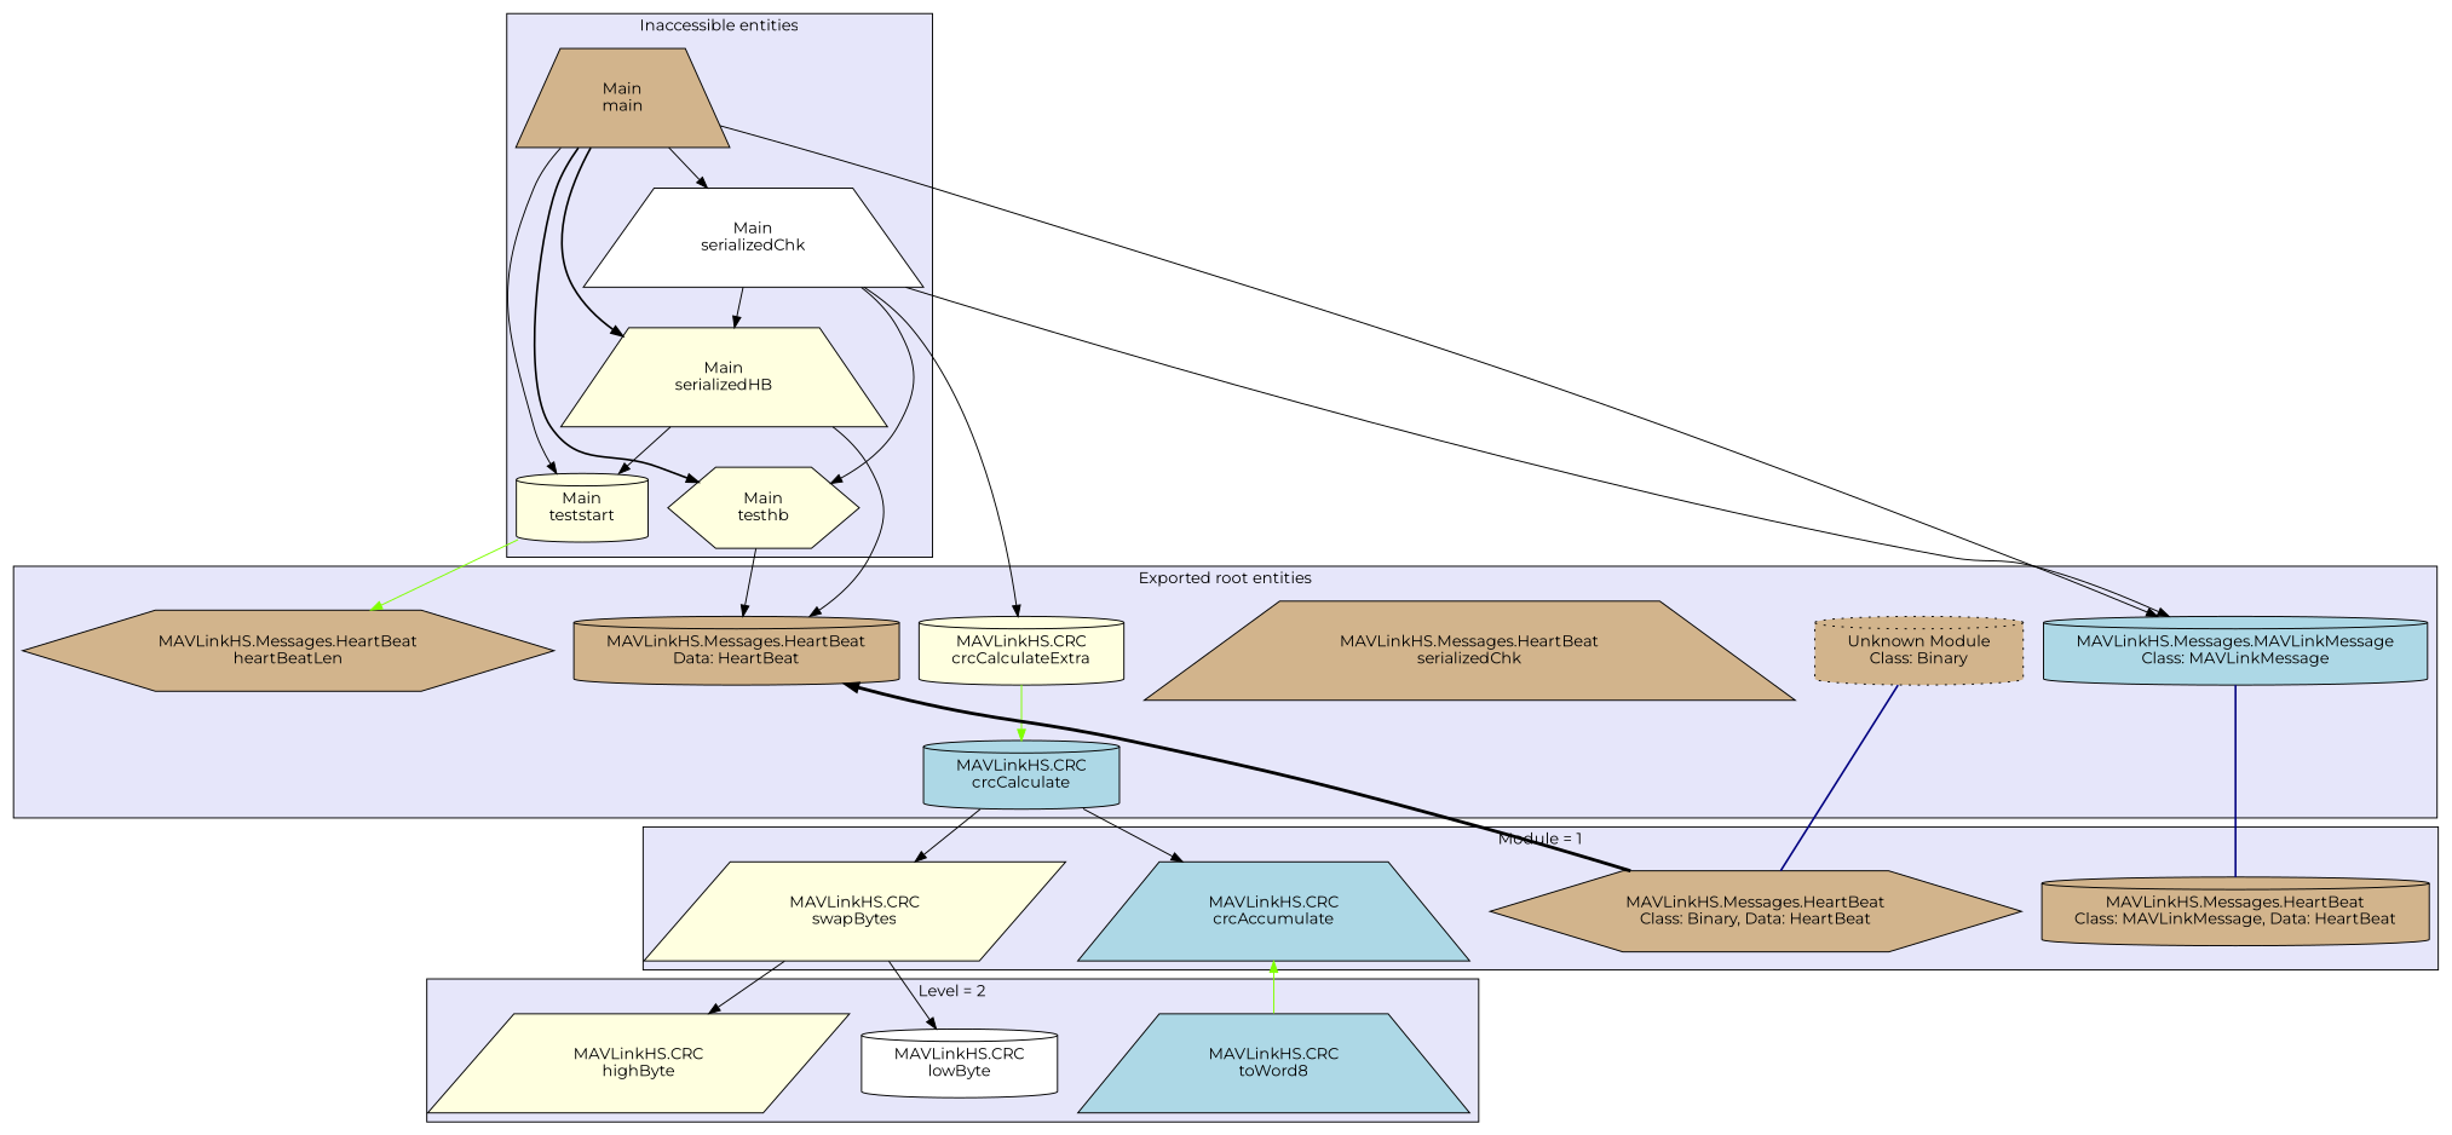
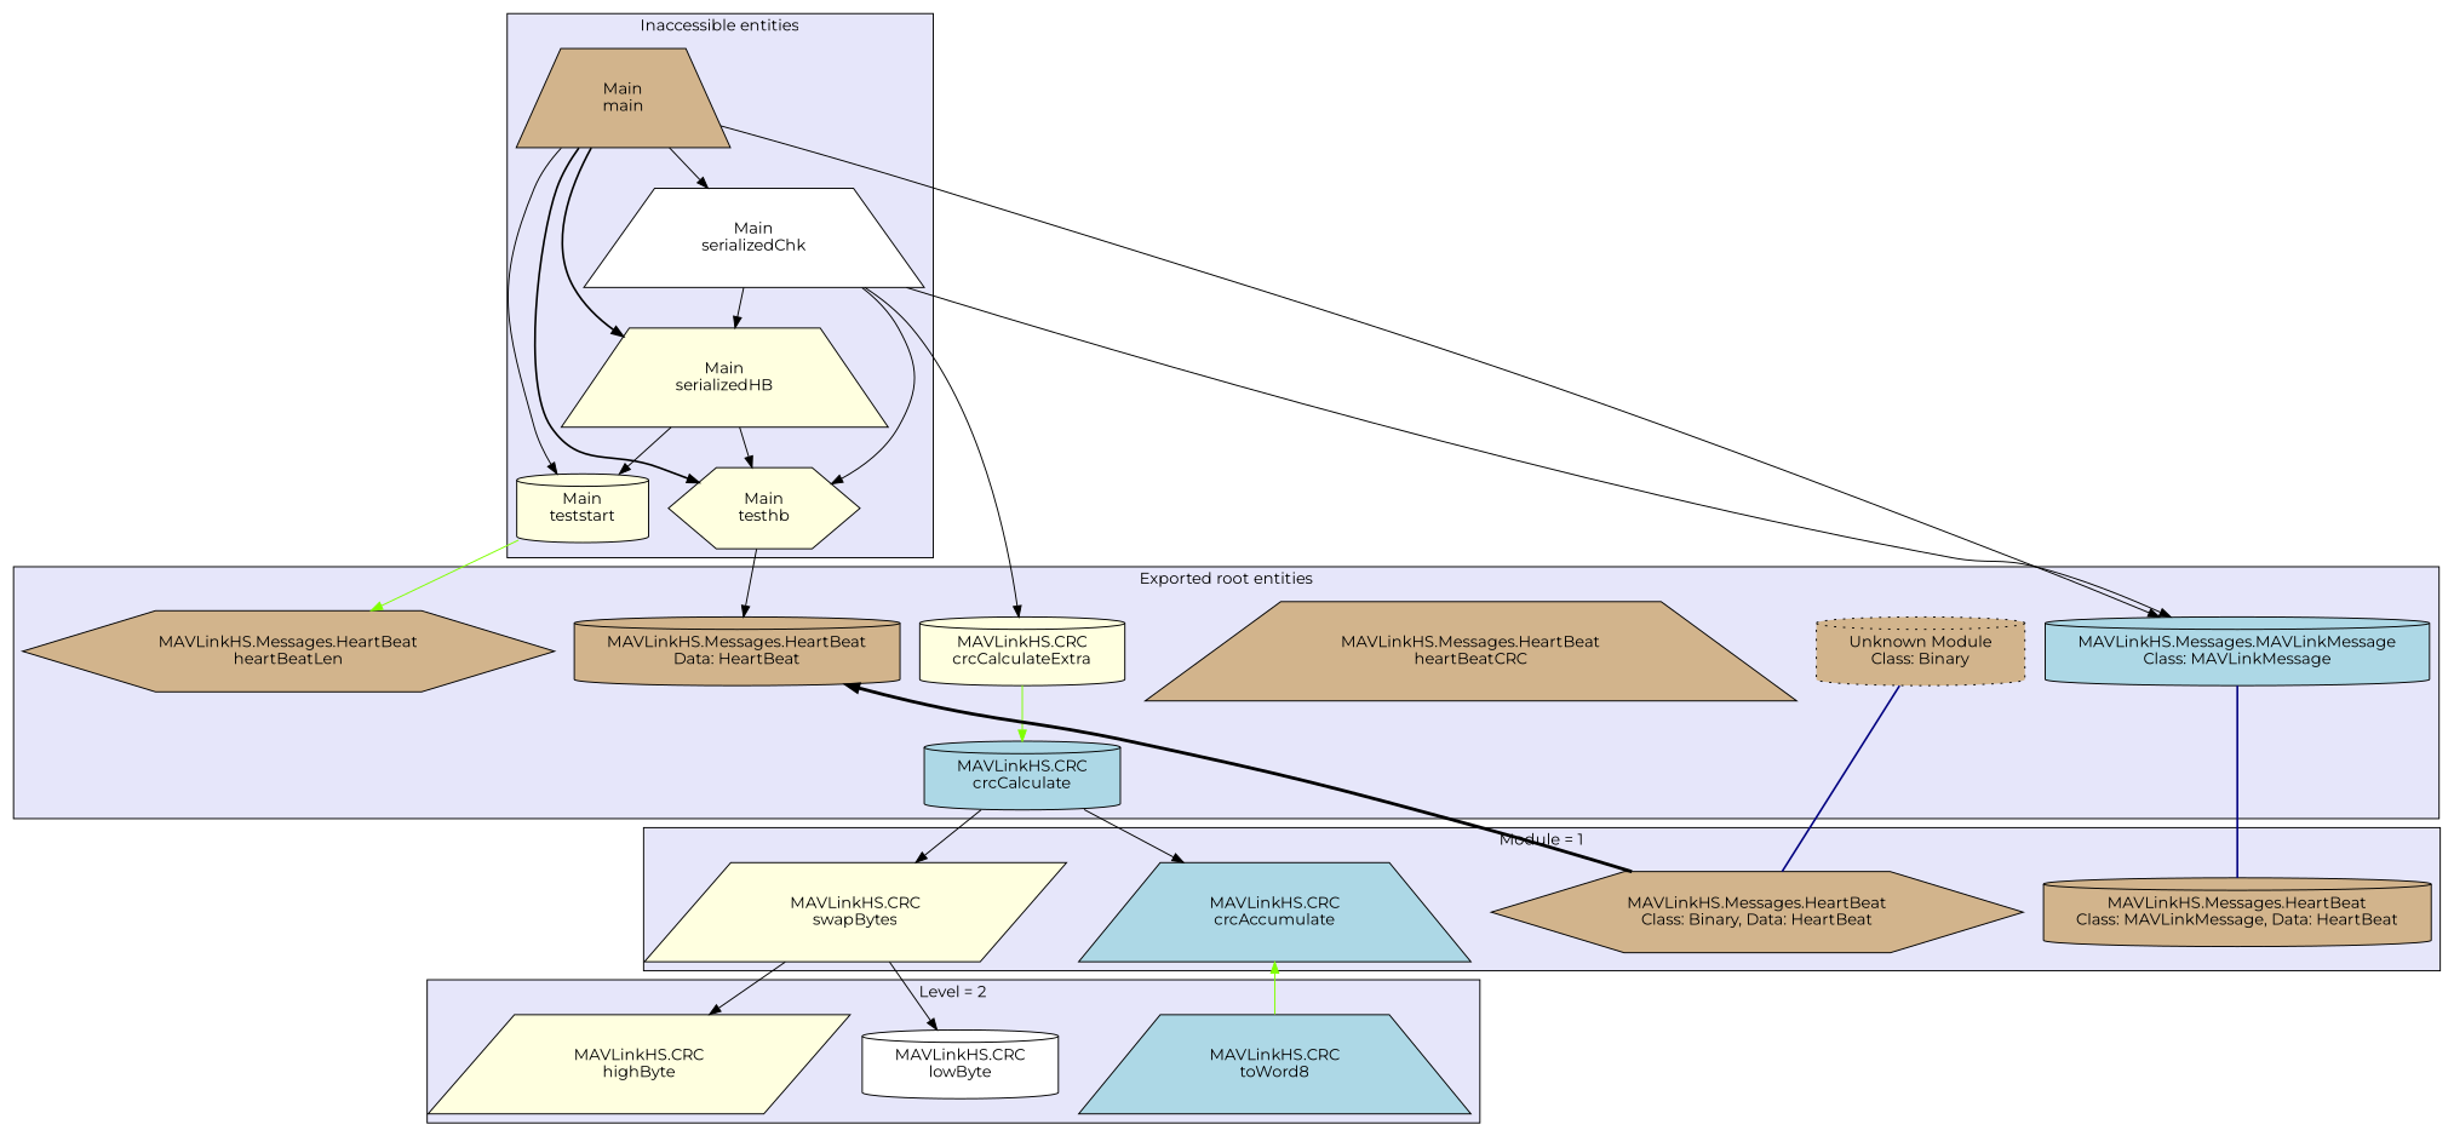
  digraph {
    fontname=Montserrat
    node [fillcolor=tan fontname=Montserrat margin="0.4,0.1" shape=cylinder style="filled,solid"]
    edge [color=black fontname=Montserrat penwidth=1]
    n1 [label="Main\nmain" shape=trapezium]
    n2 [fillcolor=white label="Main\nserializedChk" shape=trapezium]
    n3 [fillcolor=lightyellow label="Main\nserializedHB" shape=trapezium]
    n4 [fillcolor=lightyellow label="Main\ntesthb" shape=hexagon]
    n5 [fillcolor=lightyellow label="Main\nteststart"]
    n6 [fillcolor=lightblue label="MAVLinkHS.CRC\ncrcCalculate"]
    n7 [fillcolor=lightyellow label="MAVLinkHS.CRC\ncrcCalculateExtra"]
    n8 [label="MAVLinkHS.Messages.HeartBeat\nData: HeartBeat"]
-   n9 [label="MAVLinkHS.Messages.HeartBeat\nserializedChk" shape=trapezium]
+   n9 [label="MAVLinkHS.Messages.HeartBeat\nheartBeatCRC" shape=trapezium]
    n10 [label="MAVLinkHS.Messages.HeartBeat\nheartBeatLen" shape=hexagon]
    n11 [fillcolor=lightblue label="MAVLinkHS.Messages.MAVLinkMessage\nClass: MAVLinkMessage"]
    n12 [label="Unknown Module\nClass: Binary" style="filled,dotted"]
    n13 [fillcolor=lightblue label="MAVLinkHS.CRC\ncrcAccumulate" shape=trapezium]
    n14 [fillcolor=lightyellow label="MAVLinkHS.CRC\nswapBytes" shape=parallelogram]
    n15 [label="MAVLinkHS.Messages.HeartBeat\nClass: MAVLinkMessage, Data: HeartBeat"]
    n16 [label="MAVLinkHS.Messages.HeartBeat\nClass: Binary, Data: HeartBeat" shape=hexagon]
    n17 [fillcolor=lightyellow label="MAVLinkHS.CRC\nhighByte" shape=parallelogram]
    n18 [fillcolor=white label="MAVLinkHS.CRC\nlowByte"]
    n19 [fillcolor=lightblue label="MAVLinkHS.CRC\ntoWord8" shape=trapezium]
    subgraph cluster_1 {
      fillcolor=lavender
      label="Inaccessible entities"
      style=filled
      n1
      n2
      n3
      n4
      n5
    }
    subgraph cluster_2 {
      fillcolor=lavender
      label="Exported root entities"
      style=filled
      n6
      n7
      n8
      n9
      n10
      n11
      n12
    }
    subgraph cluster_3 {
      fillcolor=lavender
      label="Module = 1"
      style=filled
      n13
      n14
      n15
      n16
    }
    subgraph cluster_4 {
      fillcolor=lavender
      label="Level = 2"
      style=filled
      n17
      n18
      n19
    }
    n1 -> n2
    n1 -> n3 [penwidth=1.6931471805599454]
    n1 -> n4 [penwidth=1.6931471805599454]
    n1 -> n5
    n1 -> n11
    n2 -> n3
    n2 -> n4
    n2 -> n7
    n2 -> n11
-   n3 -> n8
+   n3 -> n4
    n3 -> n5
    n4 -> n8
    n5 -> n10 [color=chartreuse]
    n6 -> n13
    n6 -> n14
    n7 -> n6 [color=chartreuse]
    n11 -> n15 [color=navy dir=none penwidth=1.6931471805599454]
    n12 -> n16 [color=navy dir=none penwidth=1.6931471805599454]
    n14 -> n17
    n14 -> n18
    n16 -> n8 [penwidth=2.9459101490553135]
    n19 -> n13 [color=chartreuse]
  }
